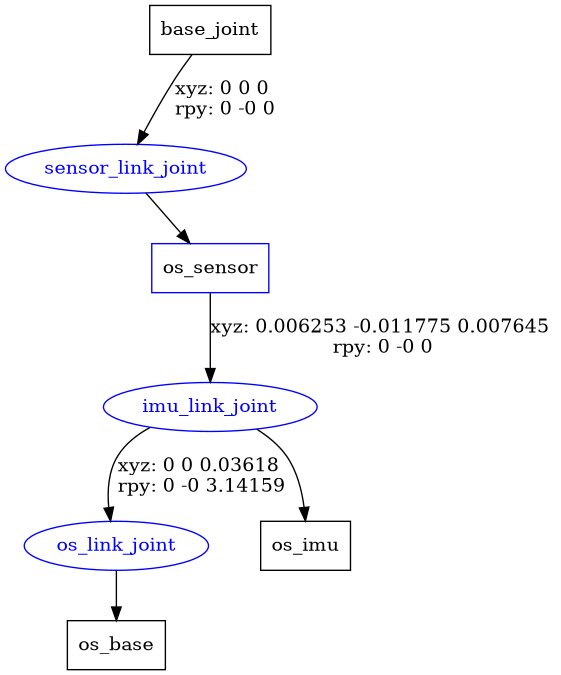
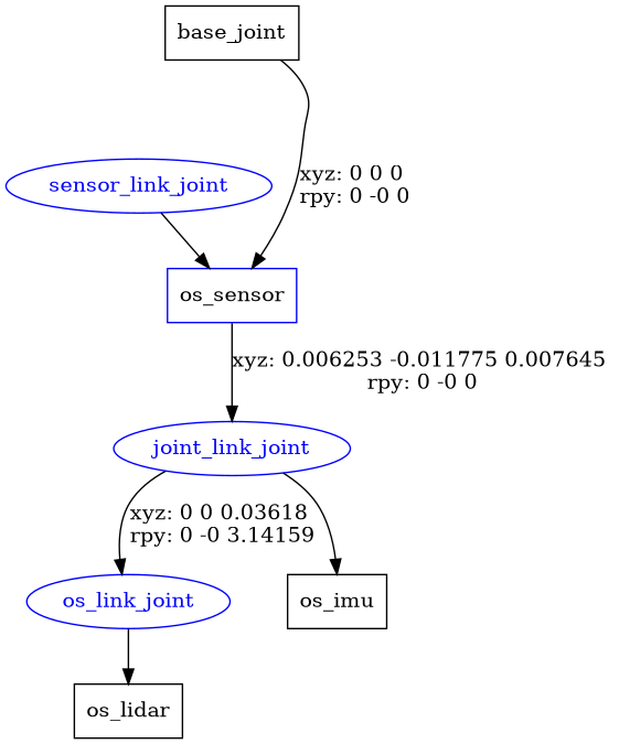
  digraph {
    node [shape=box color=blue]
    n1 [label=base_joint color=""]
    sensor_link_joint [fontcolor=blue shape=ellipse]
    n3 [label=os_sensor]
-   imu_link_joint [fontcolor=blue shape=ellipse]
+   imu_link_joint [fontcolor=blue shape=ellipse label=joint_link_joint]
    os_link_joint [fontcolor=blue shape=ellipse]
    n6 [label=os_imu color=""]
-   n7 [label=os_base color=""]
-   n1 -> sensor_link_joint [label="xyz: 0 0 0 \nrpy: 0 -0 0"]
+   n7 [label=os_lidar color=""]
+   n1 -> n3 [label="xyz: 0 0 0 \nrpy: 0 -0 0"]
    sensor_link_joint -> n3
    n3 -> imu_link_joint [label="xyz: 0.006253 -0.011775 0.007645 \nrpy: 0 -0 0"]
    imu_link_joint -> os_link_joint [label="xyz: 0 0 0.03618 \nrpy: 0 -0 3.14159"]
    imu_link_joint -> n6
    os_link_joint -> n7
  }
